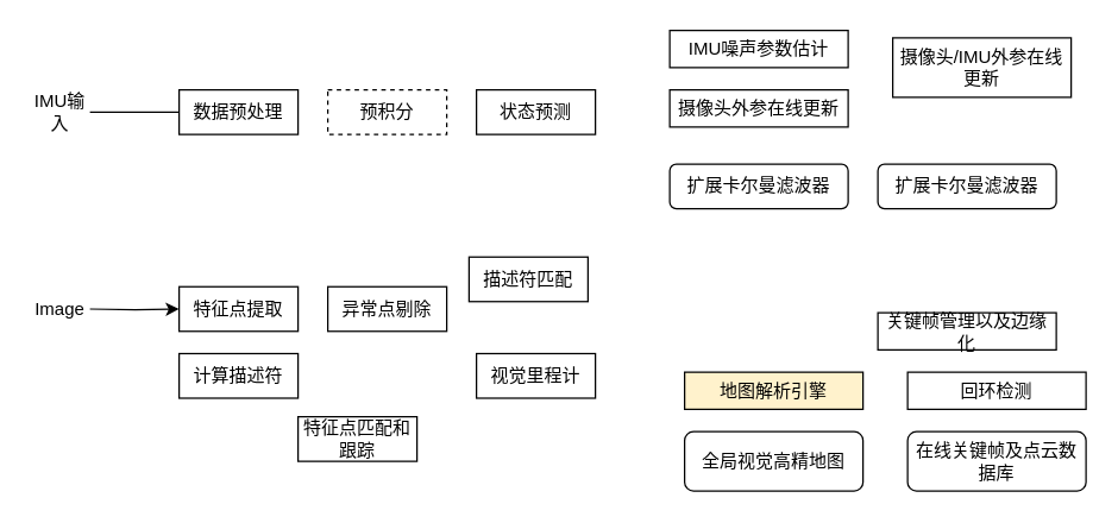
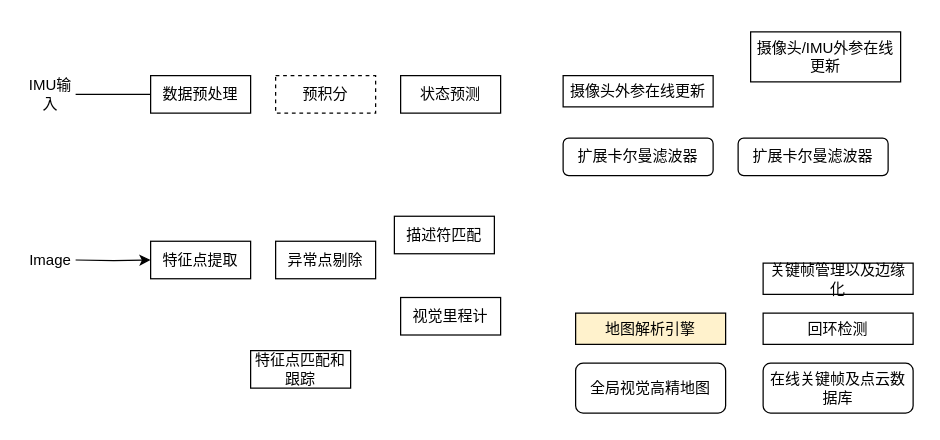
  <mxCell id="0" />
  <mxCell id="1" parent="0" />
  <mxCell id="2" value="数据预处理" style="rounded=0;whiteSpace=wrap;html=1;" vertex="1" parent="1"><mxGeometry x="120" y="60" width="80" height="30" as="geometry" /></mxCell>
  <mxCell id="3" value="预积分" style="rounded=0;whiteSpace=wrap;html=1;dashed=1;" vertex="1" parent="1"><mxGeometry x="220" y="60" width="80" height="30" as="geometry" /></mxCell>
  <mxCell id="4" style="edgeStyle=orthogonalEdgeStyle;rounded=0;orthogonalLoop=1;jettySize=auto;html=1;exitX=1;exitY=0.5;exitDx=0;exitDy=0;entryX=0;entryY=0.5;entryDx=0;entryDy=0;endArrow=none;" edge="1" parent="1" source="5" target="2"><mxGeometry relative="1" as="geometry" /></mxCell>
  <mxCell id="5" value="IMU输入" style="text;html=1;strokeColor=none;fillColor=none;align=center;verticalAlign=middle;whiteSpace=wrap;rounded=0;" vertex="1" parent="1"><mxGeometry x="20" y="65" width="40" height="20" as="geometry" /></mxCell>
  <mxCell id="6" value="状态预测" style="rounded=0;whiteSpace=wrap;html=1;" vertex="1" parent="1"><mxGeometry x="320" y="60" width="80" height="30" as="geometry" /></mxCell>
  <mxCell id="7" value="特征点提取" style="rounded=0;whiteSpace=wrap;html=1;" vertex="1" parent="1"><mxGeometry x="120" y="192.5" width="80" height="30" as="geometry" /></mxCell>
  <mxCell id="8" value="异常点剔除" style="rounded=0;whiteSpace=wrap;html=1;" vertex="1" parent="1"><mxGeometry x="220" y="192.5" width="80" height="30" as="geometry" /></mxCell>
  <mxCell id="9" style="edgeStyle=orthogonalEdgeStyle;rounded=0;orthogonalLoop=1;jettySize=auto;html=1;exitX=1;exitY=0.5;exitDx=0;exitDy=0;entryX=0;entryY=0.5;entryDx=0;entryDy=0;" edge="1" target="7" parent="1"><mxGeometry relative="1" as="geometry"><mxPoint x="60" y="207.5" as="sourcePoint" /></mxGeometry></mxCell>
  <mxCell id="10" value="Image" style="text;html=1;strokeColor=none;fillColor=none;align=center;verticalAlign=middle;whiteSpace=wrap;rounded=0;" vertex="1" parent="1"><mxGeometry x="20" y="197.5" width="40" height="20" as="geometry" /></mxCell>
  <mxCell id="11" value="特征点匹配和跟踪" style="rounded=0;whiteSpace=wrap;html=1;" vertex="1" parent="1"><mxGeometry x="200" y="280" width="80" height="30" as="geometry" /></mxCell>
  <mxCell id="12" value="全局视觉高精地图" style="rounded=1;whiteSpace=wrap;html=1;" vertex="1" parent="1"><mxGeometry x="460" y="290" width="120" height="40" as="geometry" /></mxCell>
  <mxCell id="13" value="在线关键帧及点云数据库" style="rounded=1;whiteSpace=wrap;html=1;" vertex="1" parent="1"><mxGeometry x="610" y="290" width="120" height="40" as="geometry" /></mxCell>
  <mxCell id="14" value="回环检测" style="rounded=0;whiteSpace=wrap;html=1;" vertex="1" parent="1"><mxGeometry x="610" y="250" width="120" height="25" as="geometry" /></mxCell>
  <mxCell id="15" value="地图解析引擎" style="rounded=0;whiteSpace=wrap;html=1;fillColor=#fff2cc;" vertex="1" parent="1"><mxGeometry x="460" y="250" width="120" height="25" as="geometry" /></mxCell>
- <mxCell id="16" value="关键帧管理以及边缘化" style="rounded=0;whiteSpace=wrap;html=1;" vertex="1" parent="1"><mxGeometry x="590" y="210" width="120" height="25" as="geometry" /></mxCell>
- <mxCell id="17" value="IMU噪声参数估计" style="rounded=0;whiteSpace=wrap;html=1;" vertex="1" parent="1"><mxGeometry x="450" y="20" width="120" height="25" as="geometry" /></mxCell>
+ <mxCell id="16" value="关键帧管理以及边缘化" style="rounded=0;whiteSpace=wrap;html=1;" vertex="1" parent="1"><mxGeometry x="610" y="210" width="120" height="25" as="geometry" /></mxCell>
  <mxCell id="18" value="描述符匹配" style="rounded=0;whiteSpace=wrap;html=1;" vertex="1" parent="1"><mxGeometry x="315" y="172.5" width="80" height="30" as="geometry" /></mxCell>
  <mxCell id="19" value="视觉里程计" style="rounded=0;whiteSpace=wrap;html=1;" vertex="1" parent="1"><mxGeometry x="320" y="237.5" width="80" height="30" as="geometry" /></mxCell>
- <mxCell id="20" value="计算描述符" style="rounded=0;whiteSpace=wrap;html=1;" vertex="1" parent="1"><mxGeometry x="120" y="237.5" width="80" height="30" as="geometry" /></mxCell>
  <mxCell id="21" value="摄像头外参在线更新" style="rounded=0;whiteSpace=wrap;html=1;" vertex="1" parent="1"><mxGeometry x="450" y="60" width="120" height="25" as="geometry" /></mxCell>
  <mxCell id="22" value="摄像头/IMU外参在线更新" style="rounded=0;whiteSpace=wrap;html=1;" vertex="1" parent="1"><mxGeometry x="600" y="25" width="120" height="40" as="geometry" /></mxCell>
  <mxCell id="23" value="扩展卡尔曼滤波器" style="rounded=1;whiteSpace=wrap;html=1;" vertex="1" parent="1"><mxGeometry x="450" y="110" width="120" height="30" as="geometry" /></mxCell>
  <mxCell id="24" value="扩展卡尔曼滤波器" style="rounded=1;whiteSpace=wrap;html=1;" vertex="1" parent="1"><mxGeometry x="590" y="110" width="120" height="30" as="geometry" /></mxCell>
